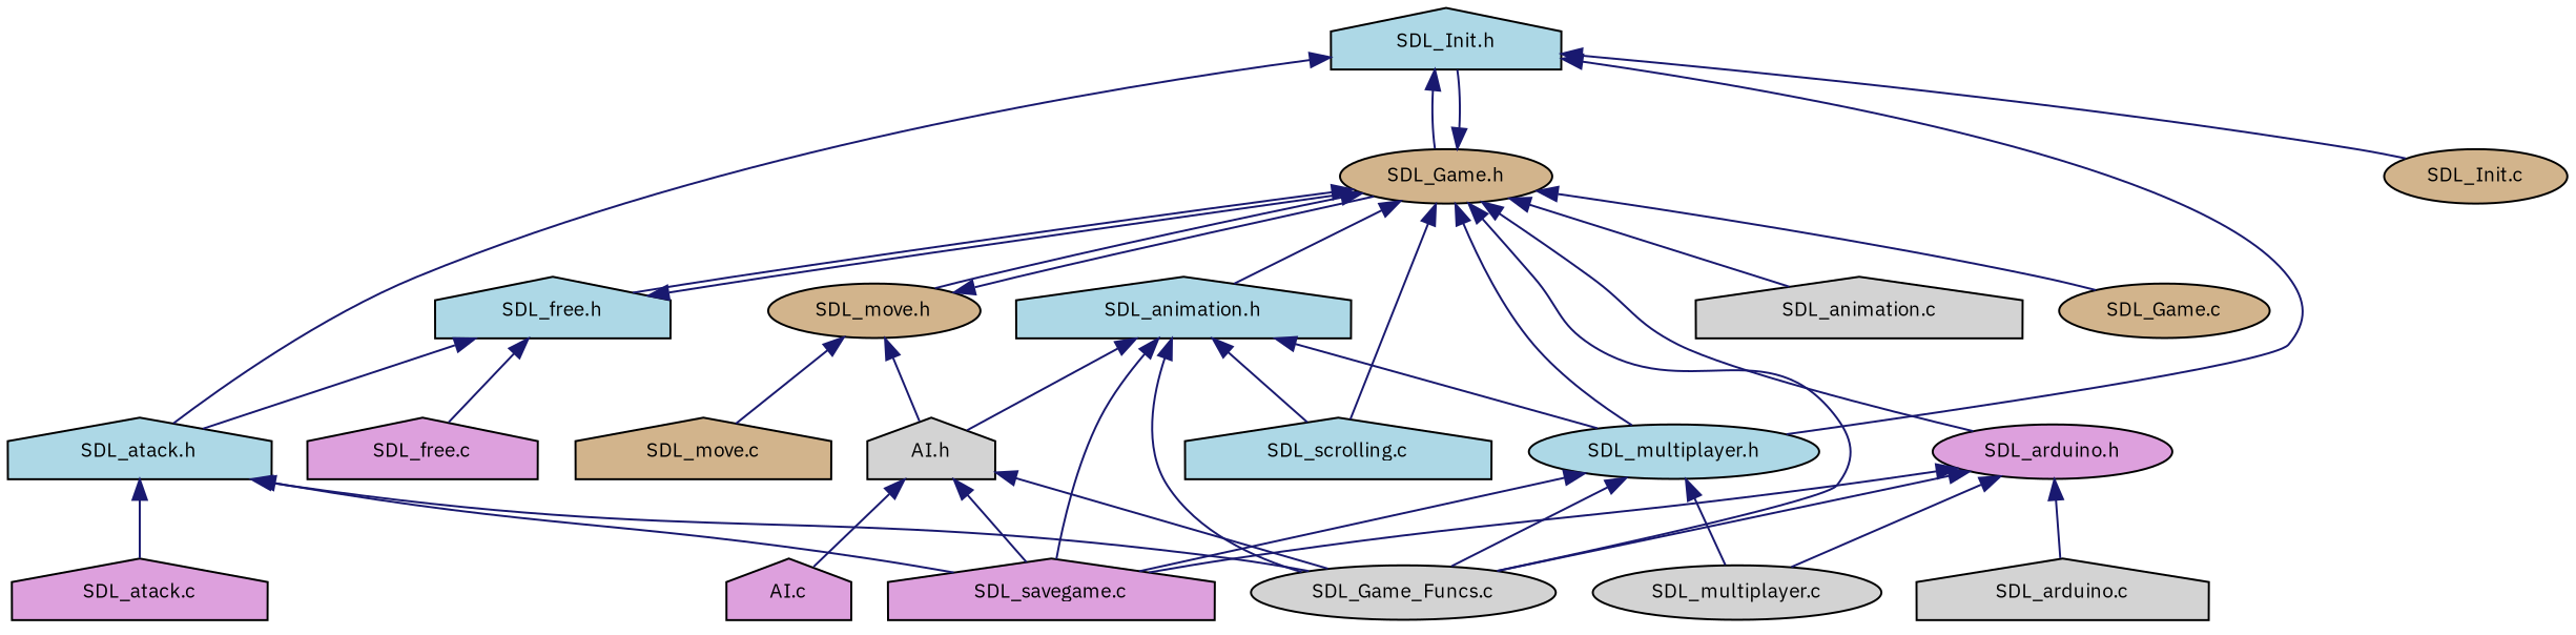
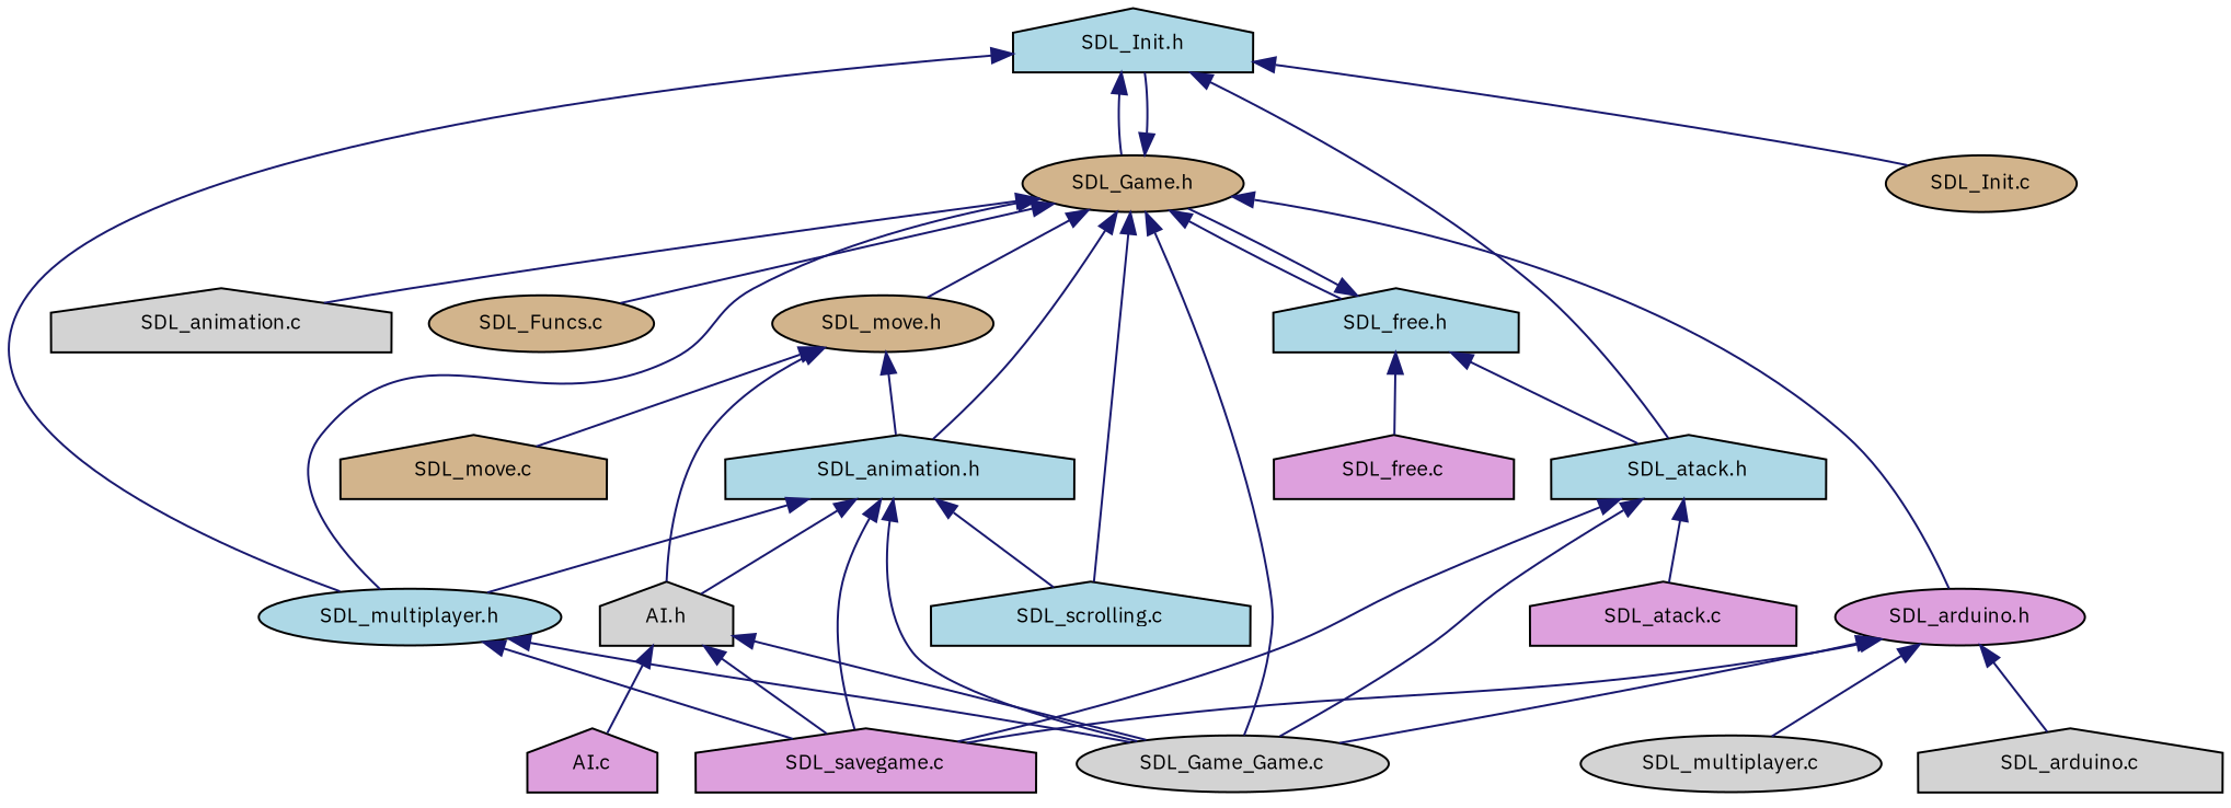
  digraph {
    fontname="IBM Plex Sans"
    node [color=black fillcolor=lightblue fontname="IBM Plex Sans" fontsize=10 shape=house style=filled]
    edge [color=midnightblue dir=back fontname="IBM Plex Sans" fontsize=10 labelfontname=Roboto labelfontsize=10 style=solid]
    n1 [fontcolor=black height=0.2 label="SDL_Init.h" width=0.4]
    n2 [fillcolor=tan height=0.2 label="SDL_Game.h" shape=ellipse width=0.4]
    n3 [height=0.2 label="SDL_atack.h" width=0.4]
    n4 [height=0.2 label="SDL_multiplayer.h" shape=ellipse width=0.4]
    n5 [fillcolor=tan height=0.2 label="SDL_Init.c" shape=ellipse width=0.4]
    n6 [fillcolor=tan height=0.2 label="SDL_move.h" shape=ellipse width=0.4]
-   n7 [fillcolor=lightgrey height=0.2 label="SDL_Game_Funcs.c" shape=ellipse width=0.4]
+   n7 [fillcolor=lightgrey height=0.2 label="SDL_Game_Game.c" shape=ellipse width=0.4]
    n8 [height=0.2 label="SDL_free.h" width=0.4]
    n9 [height=0.2 label="SDL_animation.h" width=0.4]
    n10 [fillcolor=lightgrey height=0.2 label="SDL_animation.c" width=0.4]
    n11 [fillcolor=plum height=0.2 label="SDL_arduino.h" shape=ellipse width=0.4]
-   n12 [fillcolor=tan height=0.2 label="SDL_Game.c" shape=ellipse width=0.4]
+   n12 [fillcolor=tan height=0.2 label="SDL_Funcs.c" shape=ellipse width=0.4]
    n13 [height=0.2 label="SDL_scrolling.c" width=0.4]
    n14 [fillcolor=plum height=0.2 label="SDL_savegame.c" width=0.4]
    n15 [fillcolor=plum height=0.2 label="SDL_atack.c" width=0.4]
    n16 [fillcolor=lightgrey height=0.2 label="SDL_multiplayer.c" shape=ellipse width=0.4]
    n17 [fillcolor=lightgrey height=0.2 label="AI.h" width=0.4]
    n18 [fillcolor=tan height=0.2 label="SDL_move.c" width=0.4]
    n19 [fillcolor=plum height=0.2 label="SDL_free.c" width=0.4]
    n20 [fillcolor=lightgrey height=0.2 label="SDL_arduino.c" width=0.4]
    n21 [fillcolor=plum height=0.2 label="AI.c" width=0.4]
    n1 -> n2
    n1 -> n3
    n1 -> n4
    n1 -> n5
    n2 -> n1
    n2 -> n4
    n2 -> n6
    n2 -> n7
    n2 -> n8
    n2 -> n9
    n2 -> n10
    n2 -> n11
    n2 -> n12
    n2 -> n13
    n3 -> n7
    n3 -> n14
    n3 -> n15
    n4 -> n7
    n4 -> n14
-   n4 -> n16
-   n6 -> n2
+   n6 -> n9
    n6 -> n17
    n6 -> n18
    n8 -> n2
    n8 -> n3
    n8 -> n19
    n9 -> n4
    n9 -> n7
    n9 -> n13
    n9 -> n14
    n9 -> n17
    n11 -> n7
    n11 -> n14
    n11 -> n16
    n11 -> n20
    n17 -> n7
    n17 -> n14
    n17 -> n21
  }
